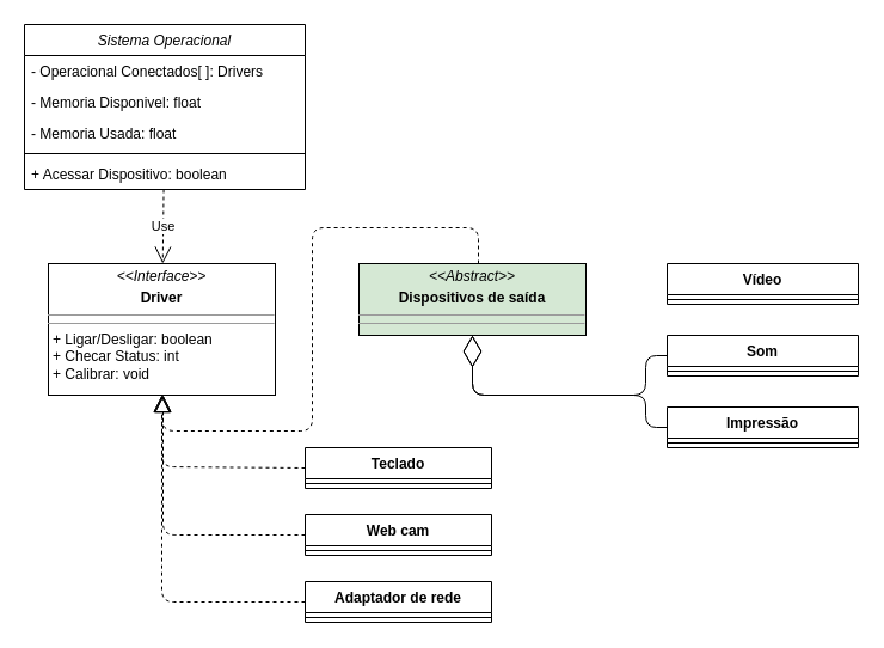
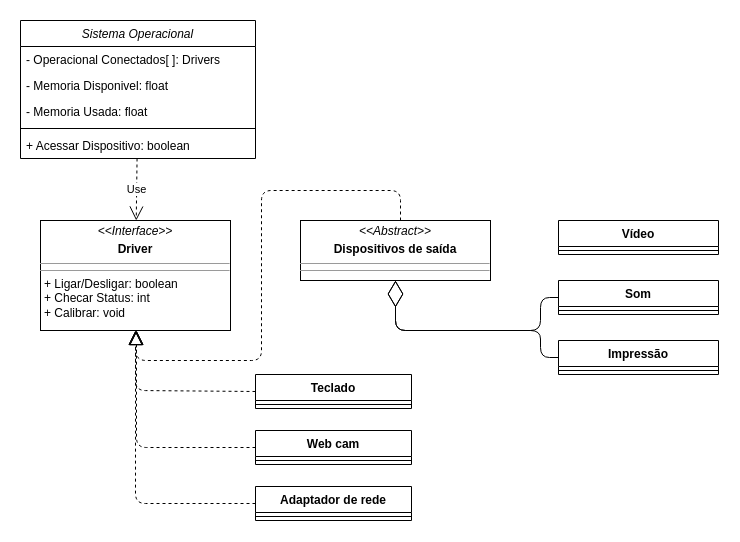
  <mxCell id="0" />
  <mxCell id="1" parent="0" />
  <mxCell id="2" value="Sistema Operacional" style="swimlane;fontStyle=2;align=center;verticalAlign=top;childLayout=stackLayout;horizontal=1;startSize=26;horizontalStack=0;resizeParent=1;resizeLast=0;collapsible=1;marginBottom=0;rounded=0;shadow=0;strokeWidth=1;" parent="1" vertex="1"><mxGeometry x="20" y="20" width="235" height="138" as="geometry"><mxRectangle x="230" y="140" width="160" height="26" as="alternateBounds" /></mxGeometry></mxCell>
  <mxCell id="3" value="- Operacional Conectados[ ]: Drivers" style="text;align=left;verticalAlign=top;spacingLeft=4;spacingRight=4;overflow=hidden;rotatable=0;points=[[0,0.5],[1,0.5]];portConstraint=eastwest;" parent="2" vertex="1"><mxGeometry y="26" width="235" height="26" as="geometry" /></mxCell>
  <mxCell id="4" value="- Memoria Disponivel: float" style="text;align=left;verticalAlign=top;spacingLeft=4;spacingRight=4;overflow=hidden;rotatable=0;points=[[0,0.5],[1,0.5]];portConstraint=eastwest;rounded=0;shadow=0;html=0;" parent="2" vertex="1"><mxGeometry y="52" width="235" height="26" as="geometry" /></mxCell>
  <mxCell id="5" value="- Memoria Usada: float" style="text;align=left;verticalAlign=top;spacingLeft=4;spacingRight=4;overflow=hidden;rotatable=0;points=[[0,0.5],[1,0.5]];portConstraint=eastwest;rounded=0;shadow=0;html=0;" parent="2" vertex="1"><mxGeometry y="78" width="235" height="26" as="geometry" /></mxCell>
  <mxCell id="6" value="" style="line;html=1;strokeWidth=1;align=left;verticalAlign=middle;spacingTop=-1;spacingLeft=3;spacingRight=3;rotatable=0;labelPosition=right;points=[];portConstraint=eastwest;" parent="2" vertex="1"><mxGeometry y="104" width="235" height="8" as="geometry" /></mxCell>
  <mxCell id="7" value="+ Acessar Dispositivo: boolean" style="text;strokeColor=none;fillColor=none;align=left;verticalAlign=top;spacingLeft=4;spacingRight=4;overflow=hidden;rotatable=0;points=[[0,0.5],[1,0.5]];portConstraint=eastwest;" vertex="1" parent="2"><mxGeometry y="112" width="235" height="26" as="geometry" /></mxCell>
  <mxCell id="8" value="&lt;p style=&quot;margin: 0px ; margin-top: 4px ; text-align: center&quot;&gt;&lt;i&gt;&amp;lt;&amp;lt;Interface&amp;gt;&amp;gt;&lt;/i&gt;&lt;b&gt;&lt;br&gt;&lt;/b&gt;&lt;/p&gt;&lt;p style=&quot;margin: 0px ; margin-top: 4px ; text-align: center&quot;&gt;&lt;b&gt;Driver&lt;/b&gt;&lt;/p&gt;&lt;hr size=&quot;1&quot;&gt;&lt;hr size=&quot;1&quot;&gt;&lt;p style=&quot;margin: 0px ; margin-left: 4px&quot;&gt;+ Ligar/Desligar: boolean&lt;br&gt;&lt;/p&gt;&lt;p style=&quot;margin: 0px ; margin-left: 4px&quot;&gt;+ Checar Status: int&lt;/p&gt;&lt;p style=&quot;margin: 0px ; margin-left: 4px&quot;&gt;+ Calibrar: void&lt;br&gt;&lt;/p&gt;" style="verticalAlign=top;align=left;overflow=fill;fontSize=12;fontFamily=Helvetica;html=1;" vertex="1" parent="1"><mxGeometry x="40" y="220" width="190" height="110" as="geometry" /></mxCell>
  <mxCell id="9" value="Use" style="endArrow=open;endSize=12;dashed=1;html=1;rounded=1;strokeColor=default;" edge="1" parent="1" source="2" target="8"><mxGeometry width="160" relative="1" as="geometry"><mxPoint x="100" y="290" as="sourcePoint" /><mxPoint x="260" y="290" as="targetPoint" /></mxGeometry></mxCell>
- <mxCell id="10" value="&lt;p style=&quot;margin: 0px ; margin-top: 4px ; text-align: center&quot;&gt;&lt;i&gt;&amp;lt;&amp;lt;Abstract&amp;gt;&amp;gt;&lt;/i&gt;&lt;b&gt;&lt;br&gt;&lt;/b&gt;&lt;/p&gt;&lt;p style=&quot;margin: 0px ; margin-top: 4px ; text-align: center&quot;&gt;&lt;b&gt;Dispositivos de saída&lt;/b&gt;&lt;br&gt;&lt;b&gt;&lt;/b&gt;&lt;/p&gt;&lt;hr size=&quot;1&quot;&gt;&lt;hr size=&quot;1&quot;&gt;" style="verticalAlign=top;align=left;overflow=fill;fontSize=12;fontFamily=Helvetica;html=1;fillColor=#d5e8d4;" vertex="1" parent="1"><mxGeometry x="300" y="220" width="190" height="60" as="geometry" /></mxCell>
+ <mxCell id="10" value="&lt;p style=&quot;margin: 0px ; margin-top: 4px ; text-align: center&quot;&gt;&lt;i&gt;&amp;lt;&amp;lt;Abstract&amp;gt;&amp;gt;&lt;/i&gt;&lt;b&gt;&lt;br&gt;&lt;/b&gt;&lt;/p&gt;&lt;p style=&quot;margin: 0px ; margin-top: 4px ; text-align: center&quot;&gt;&lt;b&gt;Dispositivos de saída&lt;/b&gt;&lt;br&gt;&lt;b&gt;&lt;/b&gt;&lt;/p&gt;&lt;hr size=&quot;1&quot;&gt;&lt;hr size=&quot;1&quot;&gt;" style="verticalAlign=top;align=left;overflow=fill;fontSize=12;fontFamily=Helvetica;html=1;" vertex="1" parent="1"><mxGeometry x="300" y="220" width="190" height="60" as="geometry" /></mxCell>
  <mxCell id="11" value="" style="endArrow=block;dashed=1;endFill=0;endSize=12;html=1;rounded=1;strokeColor=default;" edge="1" parent="1"><mxGeometry width="160" relative="1" as="geometry"><mxPoint x="400" y="220" as="sourcePoint" /><mxPoint x="136" y="330" as="targetPoint" /><Array as="points"><mxPoint x="400" y="190" /><mxPoint x="261" y="190" /><mxPoint x="261" y="360" /><mxPoint x="136" y="360" /></Array></mxGeometry></mxCell>
  <mxCell id="12" value="Vídeo" style="swimlane;fontStyle=1;align=center;verticalAlign=top;childLayout=stackLayout;horizontal=1;startSize=26;horizontalStack=0;resizeParent=1;resizeParentMax=0;resizeLast=0;collapsible=1;marginBottom=0;" vertex="1" parent="1"><mxGeometry x="558" y="220" width="160" height="34" as="geometry" /></mxCell>
  <mxCell id="13" value="" style="line;strokeWidth=1;fillColor=none;align=left;verticalAlign=middle;spacingTop=-1;spacingLeft=3;spacingRight=3;rotatable=0;labelPosition=right;points=[];portConstraint=eastwest;" vertex="1" parent="12"><mxGeometry y="26" width="160" height="8" as="geometry" /></mxCell>
  <mxCell id="14" value="Som" style="swimlane;fontStyle=1;align=center;verticalAlign=top;childLayout=stackLayout;horizontal=1;startSize=26;horizontalStack=0;resizeParent=1;resizeParentMax=0;resizeLast=0;collapsible=1;marginBottom=0;" vertex="1" parent="1"><mxGeometry x="558" y="280" width="160" height="34" as="geometry" /></mxCell>
  <mxCell id="15" value="" style="line;strokeWidth=1;fillColor=none;align=left;verticalAlign=middle;spacingTop=-1;spacingLeft=3;spacingRight=3;rotatable=0;labelPosition=right;points=[];portConstraint=eastwest;" vertex="1" parent="14"><mxGeometry y="26" width="160" height="8" as="geometry" /></mxCell>
  <mxCell id="16" value="Impressão" style="swimlane;fontStyle=1;align=center;verticalAlign=top;childLayout=stackLayout;horizontal=1;startSize=26;horizontalStack=0;resizeParent=1;resizeParentMax=0;resizeLast=0;collapsible=1;marginBottom=0;" vertex="1" parent="1"><mxGeometry x="558" y="340" width="160" height="34" as="geometry" /></mxCell>
  <mxCell id="17" value="" style="line;strokeWidth=1;fillColor=none;align=left;verticalAlign=middle;spacingTop=-1;spacingLeft=3;spacingRight=3;rotatable=0;labelPosition=right;points=[];portConstraint=eastwest;" vertex="1" parent="16"><mxGeometry y="26" width="160" height="8" as="geometry" /></mxCell>
  <mxCell id="18" value="" style="endArrow=diamondThin;endFill=0;endSize=24;html=1;rounded=1;strokeColor=default;exitX=0;exitY=0.5;exitDx=0;exitDy=0;" edge="1" parent="1" source="14"><mxGeometry width="160" relative="1" as="geometry"><mxPoint x="612.6" y="270" as="sourcePoint" /><mxPoint x="395" y="280" as="targetPoint" /><Array as="points"><mxPoint x="540" y="297" /><mxPoint x="540" y="330" /><mxPoint x="395" y="330" /></Array></mxGeometry></mxCell>
  <mxCell id="19" value="" style="endArrow=diamondThin;endFill=0;endSize=24;html=1;rounded=1;strokeColor=default;exitX=0;exitY=0.5;exitDx=0;exitDy=0;" edge="1" parent="1" source="16"><mxGeometry width="160" relative="1" as="geometry"><mxPoint x="570" y="347" as="sourcePoint" /><mxPoint x="395" y="280" as="targetPoint" /><Array as="points"><mxPoint x="540" y="357" /><mxPoint x="540" y="330" /><mxPoint x="395" y="330" /></Array></mxGeometry></mxCell>
  <mxCell id="20" value="Teclado" style="swimlane;fontStyle=1;align=center;verticalAlign=top;childLayout=stackLayout;horizontal=1;startSize=26;horizontalStack=0;resizeParent=1;resizeParentMax=0;resizeLast=0;collapsible=1;marginBottom=0;" vertex="1" parent="1"><mxGeometry x="255" y="374" width="156" height="34" as="geometry" /></mxCell>
  <mxCell id="21" value="" style="line;strokeWidth=1;fillColor=none;align=left;verticalAlign=middle;spacingTop=-1;spacingLeft=3;spacingRight=3;rotatable=0;labelPosition=right;points=[];portConstraint=eastwest;" vertex="1" parent="20"><mxGeometry y="26" width="156" height="8" as="geometry" /></mxCell>
  <mxCell id="22" value="Web cam" style="swimlane;fontStyle=1;align=center;verticalAlign=top;childLayout=stackLayout;horizontal=1;startSize=26;horizontalStack=0;resizeParent=1;resizeParentMax=0;resizeLast=0;collapsible=1;marginBottom=0;" vertex="1" parent="1"><mxGeometry x="255" y="430" width="156" height="34" as="geometry" /></mxCell>
  <mxCell id="23" value="" style="line;strokeWidth=1;fillColor=none;align=left;verticalAlign=middle;spacingTop=-1;spacingLeft=3;spacingRight=3;rotatable=0;labelPosition=right;points=[];portConstraint=eastwest;" vertex="1" parent="22"><mxGeometry y="26" width="156" height="8" as="geometry" /></mxCell>
  <mxCell id="24" value="Adaptador de rede" style="swimlane;fontStyle=1;align=center;verticalAlign=top;childLayout=stackLayout;horizontal=1;startSize=26;horizontalStack=0;resizeParent=1;resizeParentMax=0;resizeLast=0;collapsible=1;marginBottom=0;" vertex="1" parent="1"><mxGeometry x="255" y="486" width="156" height="34" as="geometry" /></mxCell>
  <mxCell id="25" value="" style="line;strokeWidth=1;fillColor=none;align=left;verticalAlign=middle;spacingTop=-1;spacingLeft=3;spacingRight=3;rotatable=0;labelPosition=right;points=[];portConstraint=eastwest;" vertex="1" parent="24"><mxGeometry y="26" width="156" height="8" as="geometry" /></mxCell>
  <mxCell id="26" value="" style="endArrow=block;dashed=1;endFill=0;endSize=12;html=1;rounded=1;strokeColor=default;entryX=0.5;entryY=1;entryDx=0;entryDy=0;exitX=0;exitY=0.5;exitDx=0;exitDy=0;" edge="1" parent="1" source="24" target="8"><mxGeometry width="160" relative="1" as="geometry"><mxPoint x="135" y="500" as="sourcePoint" /><mxPoint x="460" y="440" as="targetPoint" /><Array as="points"><mxPoint x="135" y="503" /></Array></mxGeometry></mxCell>
  <mxCell id="27" value="" style="endArrow=block;dashed=1;endFill=0;endSize=12;html=1;rounded=1;strokeColor=default;entryX=0.5;entryY=1;entryDx=0;entryDy=0;exitX=0;exitY=0.5;exitDx=0;exitDy=0;" edge="1" parent="1" source="20"><mxGeometry width="160" relative="1" as="geometry"><mxPoint x="135" y="500" as="sourcePoint" /><mxPoint x="135" y="330" as="targetPoint" /><Array as="points"><mxPoint x="135" y="390" /></Array></mxGeometry></mxCell>
  <mxCell id="28" value="" style="endArrow=block;dashed=1;endFill=0;endSize=12;html=1;rounded=1;strokeColor=default;entryX=0.5;entryY=1;entryDx=0;entryDy=0;exitX=0;exitY=0.5;exitDx=0;exitDy=0;" edge="1" parent="1" source="22"><mxGeometry width="160" relative="1" as="geometry"><mxPoint x="136" y="500" as="sourcePoint" /><mxPoint x="136" y="330" as="targetPoint" /><Array as="points"><mxPoint x="136" y="447" /></Array></mxGeometry></mxCell>
